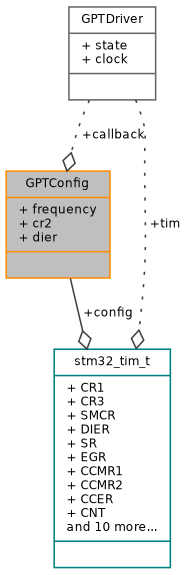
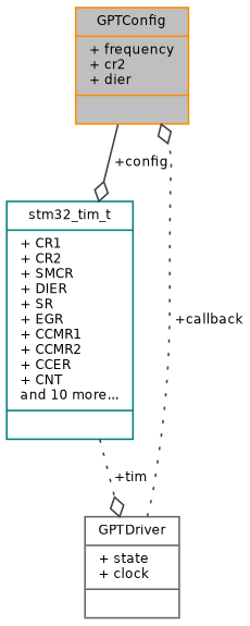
  digraph {
    node [fontname=Helvetica fontsize=8 shape=record]
    edge [arrowhead=odiamond color=grey25 fontname=Helvetica fontsize=8 labelfontname=Helvetica labelfontsize=8 style=dotted]
    n1 [color=darkorange fillcolor=grey75 fontcolor=black height=0.2 label="{GPTConfig\n|+ frequency\l+ cr2\l+ dier\l|}" style=filled width=0.4]
-   n2 [color=teal height=0.2 label="{stm32_tim_t\n|+ CR1\l+ CR3\l+ SMCR\l+ DIER\l+ SR\l+ EGR\l+ CCMR1\l+ CCMR2\l+ CCER\l+ CNT\land 10 more...\l|}" width=0.4]
+   n2 [color=teal height=0.2 label="{stm32_tim_t\n|+ CR1\l+ CR2\l+ SMCR\l+ DIER\l+ SR\l+ EGR\l+ CCMR1\l+ CCMR2\l+ CCER\l+ CNT\land 10 more...\l|}" width=0.4]
    n3 [color=gray40 height=0.2 label="{GPTDriver\n|+ state\l+ clock\l|}" width=0.4]
    n1 -> n2 [label=" +config" style=solid]
-   n3 -> n2 [label=" +tim"]
+   n2 -> n3 [label=" +tim"]
    n3 -> n1 [label=" +callback"]
  }
